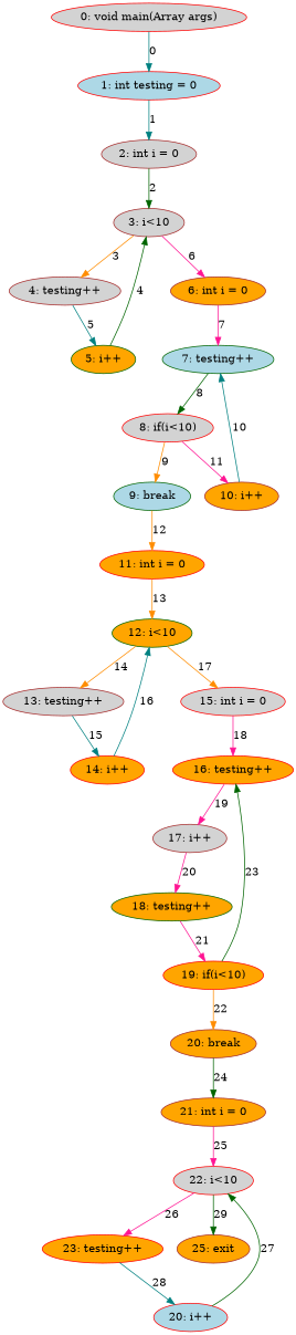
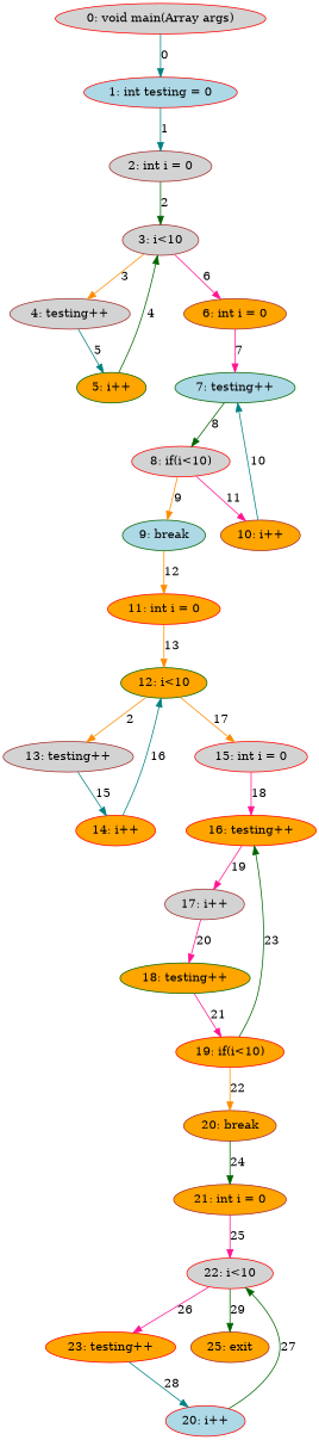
  digraph {
    node [color=red fillcolor=orange style=filled]
    edge [color=deeppink]
    n1 [fillcolor=lightgrey label="0: void main(Array args)"]
    n2 [fillcolor=lightblue label="1: int testing = 0"]
    n3 [color=brown fillcolor=lightgrey label="2: int i = 0"]
    n4 [color=brown fillcolor=lightgrey label="3: i<10"]
    n5 [color=brown fillcolor=lightgrey label="4: testing++"]
    n6 [color=brown label="6: int i = 0"]
    n7 [color=darkgreen label="5: i++"]
    n8 [color=darkgreen fillcolor=lightblue label="7: testing++"]
    n9 [fillcolor=lightgrey label="8: if(i<10)"]
    n10 [color=darkgreen fillcolor=lightblue label="9: break"]
    n11 [color=brown label="10: i++"]
    n12 [label="11: int i = 0"]
    n13 [color=darkgreen label="12: i<10"]
    n14 [color=brown fillcolor=lightgrey label="13: testing++"]
    n15 [fillcolor=lightgrey label="15: int i = 0"]
    n16 [label="14: i++"]
    n17 [label="16: testing++"]
    n18 [color=brown fillcolor=lightgrey label="17: i++"]
    n19 [color=darkgreen label="18: testing++"]
    n20 [label="19: if(i<10)"]
    n21 [color=brown label="20: break"]
    n22 [color=brown label="21: int i = 0"]
    n23 [fillcolor=lightgrey label="22: i<10"]
    n24 [label="23: testing++"]
    n25 [color=brown label="25: exit"]
    n26 [fillcolor=lightblue label="20: i++"]
    n1 -> n2 [color=teal label=0]
    n2 -> n3 [color=teal label=1]
    n3 -> n4 [color=darkgreen label=2]
    n4 -> n5 [color=darkorange label=3]
    n4 -> n6 [label=6]
    n5 -> n7 [color=teal label=5]
    n6 -> n8 [label=7]
    n7 -> n4 [color=darkgreen label=4]
    n8 -> n9 [color=darkgreen label=8]
    n9 -> n10 [color=darkorange label=9]
    n9 -> n11 [label=11]
    n10 -> n12 [color=darkorange label=12]
    n11 -> n8 [color=teal label=10]
    n12 -> n13 [color=darkorange label=13]
-   n13 -> n14 [color=darkorange label=14]
+   n13 -> n14 [color=darkorange label=2]
    n13 -> n15 [color=darkorange label=17]
    n14 -> n16 [color=teal label=15]
    n15 -> n17 [label=18]
    n16 -> n13 [color=teal label=16]
    n17 -> n18 [label=19]
    n18 -> n19 [label=20]
    n19 -> n20 [label=21]
    n20 -> n17 [color=darkgreen label=23]
    n20 -> n21 [color=darkorange label=22]
    n21 -> n22 [color=darkgreen label=24]
    n22 -> n23 [label=25]
    n23 -> n24 [label=26]
    n23 -> n25 [color=darkgreen label=29]
    n24 -> n26 [color=teal label=28]
    n26 -> n23 [color=darkgreen label=27]
  }
